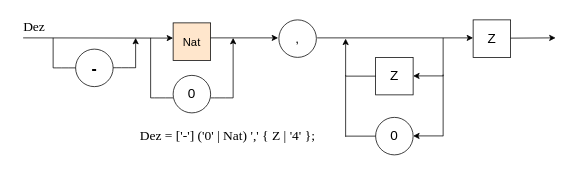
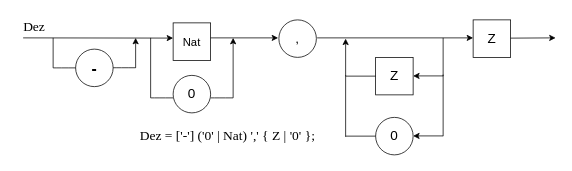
  <mxCell id="0" />
  <mxCell id="1" parent="0" />
- <mxCell id="2" value="&lt;font style=&quot;font-size: 18px;&quot; face=&quot;Times New Roman&quot;&gt;Dez = ['-'] ('0' | Nat) ',' { Z | '4' };&amp;nbsp;&lt;/font&gt;" style="text;html=1;strokeColor=none;fillColor=none;align=center;verticalAlign=middle;whiteSpace=wrap;rounded=0;" parent="1" vertex="1"><mxGeometry x="170" y="161" width="270" height="40" as="geometry" /></mxCell>
+ <mxCell id="2" value="&lt;font style=&quot;font-size: 18px;&quot; face=&quot;Times New Roman&quot;&gt;Dez = ['-'] ('0' | Nat) ',' { Z | '0' };&amp;nbsp;&lt;/font&gt;" style="text;html=1;strokeColor=none;fillColor=none;align=center;verticalAlign=middle;whiteSpace=wrap;rounded=0;" parent="1" vertex="1"><mxGeometry x="170" y="161" width="270" height="40" as="geometry" /></mxCell>
  <mxCell id="3" style="edgeStyle=none;html=1;exitX=1;exitY=0.5;exitDx=0;exitDy=0;" parent="1" edge="1"><mxGeometry relative="1" as="geometry"><mxPoint x="230" y="50.29" as="targetPoint" /><mxPoint x="30" y="50" as="sourcePoint" /></mxGeometry></mxCell>
- <mxCell id="4" value="&lt;font style=&quot;font-size: 15px;&quot;&gt;Nat&lt;/font&gt;" style="rounded=0;whiteSpace=wrap;html=1;fillColor=#ffe6cc;" parent="1" vertex="1"><mxGeometry x="230" y="30" width="50" height="50" as="geometry" /></mxCell>
+ <mxCell id="4" value="&lt;font style=&quot;font-size: 15px;&quot;&gt;Nat&lt;/font&gt;" style="rounded=0;whiteSpace=wrap;html=1;" parent="1" vertex="1"><mxGeometry x="230" y="30" width="50" height="50" as="geometry" /></mxCell>
  <mxCell id="5" value="" style="endArrow=none;html=1;endFill=0;startArrow=classic;startFill=1;" parent="1" edge="1"><mxGeometry width="50" height="50" relative="1" as="geometry"><mxPoint x="370" y="50" as="sourcePoint" /><mxPoint x="280" y="50" as="targetPoint" /></mxGeometry></mxCell>
  <mxCell id="6" value="&lt;font style=&quot;font-size: 18px;&quot; face=&quot;Times New Roman&quot;&gt;Dez&lt;/font&gt;" style="text;html=1;strokeColor=none;fillColor=none;align=center;verticalAlign=middle;whiteSpace=wrap;rounded=0;" parent="1" vertex="1"><mxGeometry x="20" y="20" width="50" height="30" as="geometry" /></mxCell>
  <mxCell id="7" value="" style="endArrow=none;html=1;endFill=0;startArrow=none;startFill=0;" parent="1" edge="1"><mxGeometry width="50" height="50" relative="1" as="geometry"><mxPoint x="70" y="50" as="sourcePoint" /><mxPoint x="70" y="90" as="targetPoint" /></mxGeometry></mxCell>
  <mxCell id="8" value="&lt;font style=&quot;font-size: 21px;&quot;&gt;&lt;b&gt;-&lt;/b&gt;&lt;/font&gt;" style="ellipse;whiteSpace=wrap;html=1;aspect=fixed;" parent="1" vertex="1"><mxGeometry x="100" y="65" width="50" height="50" as="geometry" /></mxCell>
  <mxCell id="9" value="" style="endArrow=none;html=1;endFill=0;startArrow=classic;startFill=1;" parent="1" edge="1"><mxGeometry width="50" height="50" relative="1" as="geometry"><mxPoint x="180" y="50" as="sourcePoint" /><mxPoint x="180" y="90" as="targetPoint" /></mxGeometry></mxCell>
  <mxCell id="10" value="" style="endArrow=none;html=1;" parent="1" edge="1"><mxGeometry width="50" height="50" relative="1" as="geometry"><mxPoint x="70" y="90" as="sourcePoint" /><mxPoint x="100" y="90" as="targetPoint" /><Array as="points"><mxPoint x="80" y="90" /></Array></mxGeometry></mxCell>
  <mxCell id="11" value="" style="endArrow=none;html=1;" parent="1" edge="1"><mxGeometry width="50" height="50" relative="1" as="geometry"><mxPoint x="150" y="89.83" as="sourcePoint" /><mxPoint x="180" y="89.83" as="targetPoint" /><Array as="points"><mxPoint x="160" y="89.83" /></Array></mxGeometry></mxCell>
  <mxCell id="12" value="" style="endArrow=none;html=1;endFill=0;startArrow=classic;startFill=1;" parent="1" edge="1"><mxGeometry width="50" height="50" relative="1" as="geometry"><mxPoint x="310" y="50" as="sourcePoint" /><mxPoint x="310" y="130" as="targetPoint" /></mxGeometry></mxCell>
  <mxCell id="13" value="" style="endArrow=none;html=1;" parent="1" edge="1"><mxGeometry width="50" height="50" relative="1" as="geometry"><mxPoint x="200" y="130" as="sourcePoint" /><mxPoint x="200" y="50" as="targetPoint" /></mxGeometry></mxCell>
  <mxCell id="14" value="&lt;font style=&quot;font-size: 18px;&quot;&gt;0&lt;/font&gt;" style="ellipse;whiteSpace=wrap;html=1;aspect=fixed;" parent="1" vertex="1"><mxGeometry x="230" y="100" width="50" height="50" as="geometry" /></mxCell>
  <mxCell id="15" value="" style="endArrow=none;html=1;" parent="1" edge="1"><mxGeometry width="50" height="50" relative="1" as="geometry"><mxPoint x="200" y="130" as="sourcePoint" /><mxPoint x="230" y="130" as="targetPoint" /><Array as="points"><mxPoint x="210" y="130" /></Array></mxGeometry></mxCell>
  <mxCell id="16" value="" style="endArrow=none;html=1;" parent="1" edge="1"><mxGeometry width="50" height="50" relative="1" as="geometry"><mxPoint x="280" y="130" as="sourcePoint" /><mxPoint x="310" y="130" as="targetPoint" /><Array as="points"><mxPoint x="290" y="130" /></Array></mxGeometry></mxCell>
  <mxCell id="17" value="&lt;font style=&quot;font-size: 18px;&quot;&gt;,&lt;/font&gt;" style="ellipse;whiteSpace=wrap;html=1;aspect=fixed;" parent="1" vertex="1"><mxGeometry x="371" y="26" width="50" height="50" as="geometry" /></mxCell>
  <mxCell id="18" value="&lt;font style=&quot;font-size: 18px;&quot;&gt;Z&lt;/font&gt;" style="rounded=0;whiteSpace=wrap;html=1;" parent="1" vertex="1"><mxGeometry x="500" y="76" width="50" height="50" as="geometry" /></mxCell>
  <mxCell id="19" value="&lt;font style=&quot;font-size: 18px;&quot;&gt;0&lt;/font&gt;" style="ellipse;whiteSpace=wrap;html=1;aspect=fixed;" parent="1" vertex="1"><mxGeometry x="500" y="156" width="50" height="50" as="geometry" /></mxCell>
  <mxCell id="20" value="" style="endArrow=none;html=1;endFill=0;startArrow=classic;startFill=1;" parent="1" edge="1"><mxGeometry width="50" height="50" relative="1" as="geometry"><mxPoint x="550" y="100.71" as="sourcePoint" /><mxPoint x="590" y="100.71" as="targetPoint" /></mxGeometry></mxCell>
  <mxCell id="21" value="" style="endArrow=none;html=1;endFill=0;startArrow=none;startFill=0;" parent="1" edge="1"><mxGeometry width="50" height="50" relative="1" as="geometry"><mxPoint x="590" y="50" as="sourcePoint" /><mxPoint x="590" y="101" as="targetPoint" /></mxGeometry></mxCell>
  <mxCell id="22" value="" style="endArrow=none;html=1;endFill=0;startArrow=classic;startFill=1;" parent="1" edge="1"><mxGeometry width="50" height="50" relative="1" as="geometry"><mxPoint x="550" y="180.71" as="sourcePoint" /><mxPoint x="590" y="180.71" as="targetPoint" /></mxGeometry></mxCell>
  <mxCell id="23" value="" style="endArrow=none;html=1;endFill=0;startArrow=none;startFill=0;" parent="1" edge="1"><mxGeometry width="50" height="50" relative="1" as="geometry"><mxPoint x="590" y="99" as="sourcePoint" /><mxPoint x="590" y="181" as="targetPoint" /></mxGeometry></mxCell>
  <mxCell id="24" value="" style="endArrow=none;html=1;endFill=0;startArrow=classic;startFill=1;" parent="1" edge="1"><mxGeometry width="50" height="50" relative="1" as="geometry"><mxPoint x="460" y="51" as="sourcePoint" /><mxPoint x="460" y="101" as="targetPoint" /></mxGeometry></mxCell>
  <mxCell id="25" value="" style="endArrow=none;html=1;endFill=0;" parent="1" edge="1"><mxGeometry width="50" height="50" relative="1" as="geometry"><mxPoint x="460" y="101" as="sourcePoint" /><mxPoint x="500" y="101" as="targetPoint" /></mxGeometry></mxCell>
  <mxCell id="26" value="" style="endArrow=none;html=1;endFill=0;startArrow=none;startFill=0;" parent="1" edge="1"><mxGeometry width="50" height="50" relative="1" as="geometry"><mxPoint x="460" y="100" as="sourcePoint" /><mxPoint x="460" y="182" as="targetPoint" /></mxGeometry></mxCell>
  <mxCell id="27" value="" style="endArrow=none;html=1;endFill=0;" parent="1" edge="1"><mxGeometry width="50" height="50" relative="1" as="geometry"><mxPoint x="460" y="181" as="sourcePoint" /><mxPoint x="500" y="181" as="targetPoint" /></mxGeometry></mxCell>
  <mxCell id="28" style="edgeStyle=none;html=1;exitX=1;exitY=0.5;exitDx=0;exitDy=0;" parent="1" edge="1"><mxGeometry relative="1" as="geometry"><mxPoint x="630" y="50" as="targetPoint" /><mxPoint x="422" y="50" as="sourcePoint" /></mxGeometry></mxCell>
  <mxCell id="29" value="&lt;font style=&quot;font-size: 18px;&quot;&gt;Z&lt;/font&gt;" style="rounded=0;whiteSpace=wrap;html=1;" parent="1" vertex="1"><mxGeometry x="630" y="26" width="50" height="50" as="geometry" /></mxCell>
  <mxCell id="30" style="edgeStyle=none;html=1;" parent="1" edge="1"><mxGeometry relative="1" as="geometry"><mxPoint x="740" y="50" as="targetPoint" /><mxPoint x="680" y="50.34" as="sourcePoint" /></mxGeometry></mxCell>
